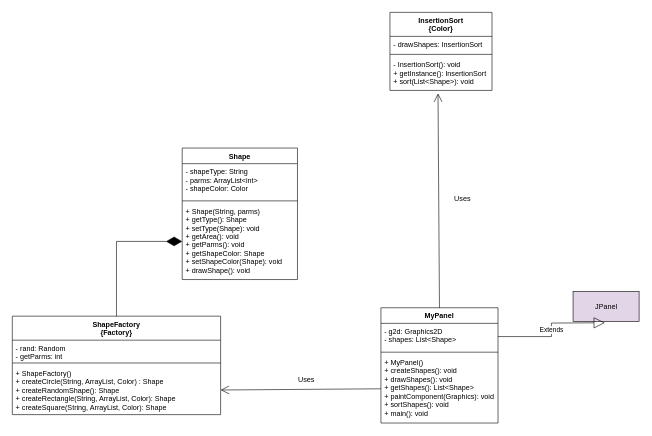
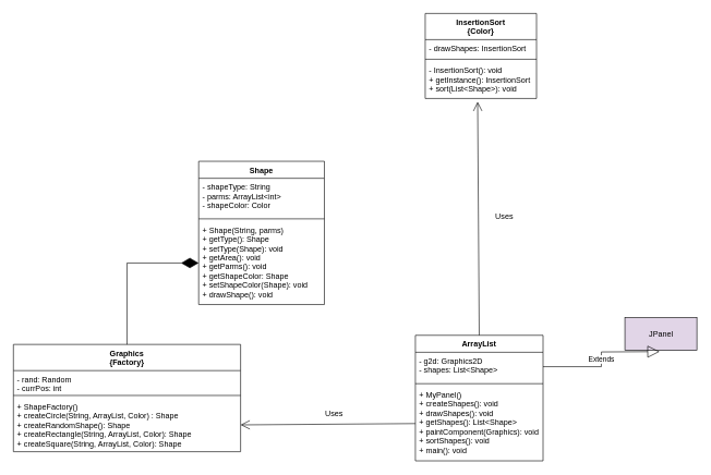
  <mxCell id="0" />
  <mxCell id="1" parent="0" />
  <mxCell id="2" value="" style="text;strokeColor=none;fillColor=none;align=left;verticalAlign=middle;spacingTop=-1;spacingLeft=4;spacingRight=4;rotatable=0;labelPosition=right;points=[];portConstraint=eastwest;" parent="1" vertex="1"><mxGeometry x="181" y="56" width="20" height="14" as="geometry" /></mxCell>
  <mxCell id="3" value="InsertionSort&#10;{Color}" style="swimlane;fontStyle=1;align=center;verticalAlign=top;childLayout=stackLayout;horizontal=1;startSize=40;horizontalStack=0;resizeParent=1;resizeParentMax=0;resizeLast=0;collapsible=1;marginBottom=0;" parent="1" vertex="1"><mxGeometry x="649" y="20" width="170" height="130" as="geometry" /></mxCell>
  <mxCell id="4" value="- drawShapes: InsertionSort" style="text;strokeColor=none;fillColor=none;align=left;verticalAlign=top;spacingLeft=4;spacingRight=4;overflow=hidden;rotatable=0;points=[[0,0.5],[1,0.5]];portConstraint=eastwest;" parent="3" vertex="1"><mxGeometry y="40" width="170" height="26" as="geometry" /></mxCell>
  <mxCell id="5" value="" style="line;strokeWidth=1;fillColor=none;align=left;verticalAlign=middle;spacingTop=-1;spacingLeft=3;spacingRight=3;rotatable=0;labelPosition=right;points=[];portConstraint=eastwest;" parent="3" vertex="1"><mxGeometry y="66" width="170" height="8" as="geometry" /></mxCell>
  <mxCell id="6" value="- InsertionSort(): void&#10;+ getInstance(): InsertionSort&#10;+ sort(List&lt;Shape&gt;): void&#10;" style="text;strokeColor=none;fillColor=none;align=left;verticalAlign=top;spacingLeft=4;spacingRight=4;overflow=hidden;rotatable=0;points=[[0,0.5],[1,0.5]];portConstraint=eastwest;" parent="3" vertex="1"><mxGeometry y="74" width="170" height="56" as="geometry" /></mxCell>
- <mxCell id="7" value="ShapeFactory&#10;{Factory}" style="swimlane;fontStyle=1;align=center;verticalAlign=top;childLayout=stackLayout;horizontal=1;startSize=40;horizontalStack=0;resizeParent=1;resizeParentMax=0;resizeLast=0;collapsible=1;marginBottom=0;" parent="1" vertex="1"><mxGeometry x="20" y="526" width="347" height="164" as="geometry" /></mxCell>
- <mxCell id="8" value="- rand: Random&#10;- getParms: int" style="text;strokeColor=none;fillColor=none;align=left;verticalAlign=top;spacingLeft=4;spacingRight=4;overflow=hidden;rotatable=0;points=[[0,0.5],[1,0.5]];portConstraint=eastwest;" parent="7" vertex="1"><mxGeometry y="40" width="347" height="34" as="geometry" /></mxCell>
+ <mxCell id="7" value="Graphics&#10;{Factory}" style="swimlane;fontStyle=1;align=center;verticalAlign=top;childLayout=stackLayout;horizontal=1;startSize=40;horizontalStack=0;resizeParent=1;resizeParentMax=0;resizeLast=0;collapsible=1;marginBottom=0;" parent="1" vertex="1"><mxGeometry x="20" y="526" width="347" height="164" as="geometry" /></mxCell>
+ <mxCell id="8" value="- rand: Random&#10;- currPos: int" style="text;strokeColor=none;fillColor=none;align=left;verticalAlign=top;spacingLeft=4;spacingRight=4;overflow=hidden;rotatable=0;points=[[0,0.5],[1,0.5]];portConstraint=eastwest;" parent="7" vertex="1"><mxGeometry y="40" width="347" height="34" as="geometry" /></mxCell>
  <mxCell id="9" value="" style="line;strokeWidth=1;fillColor=none;align=left;verticalAlign=middle;spacingTop=-1;spacingLeft=3;spacingRight=3;rotatable=0;labelPosition=right;points=[];portConstraint=eastwest;" parent="7" vertex="1"><mxGeometry y="74" width="347" height="8" as="geometry" /></mxCell>
  <mxCell id="10" value="+ ShapeFactory()&#10;+ createCircle(String, ArrayList, Color) : Shape&#10;+ createRandomShape(): Shape&#10;+ createRectangle(String, ArrayList, Color): Shape&#10;+ createSquare(String, ArrayList, Color): Shape" style="text;strokeColor=none;fillColor=none;align=left;verticalAlign=top;spacingLeft=4;spacingRight=4;overflow=hidden;rotatable=0;points=[[0,0.5],[1,0.5]];portConstraint=eastwest;" parent="7" vertex="1"><mxGeometry y="82" width="347" height="82" as="geometry" /></mxCell>
- <mxCell id="11" value="MyPanel" style="swimlane;fontStyle=1;align=center;verticalAlign=top;childLayout=stackLayout;horizontal=1;startSize=26;horizontalStack=0;resizeParent=1;resizeParentMax=0;resizeLast=0;collapsible=1;marginBottom=0;" parent="1" vertex="1"><mxGeometry x="634" y="512" width="195" height="192" as="geometry" /></mxCell>
+ <mxCell id="11" value="ArrayList" style="swimlane;fontStyle=1;align=center;verticalAlign=top;childLayout=stackLayout;horizontal=1;startSize=26;horizontalStack=0;resizeParent=1;resizeParentMax=0;resizeLast=0;collapsible=1;marginBottom=0;" parent="1" vertex="1"><mxGeometry x="634" y="512" width="195" height="192" as="geometry" /></mxCell>
  <mxCell id="12" value="- g2d: Graphics2D&#10;- shapes: List&lt;Shape&gt; " style="text;strokeColor=none;fillColor=none;align=left;verticalAlign=top;spacingLeft=4;spacingRight=4;overflow=hidden;rotatable=0;points=[[0,0.5],[1,0.5]];portConstraint=eastwest;" parent="11" vertex="1"><mxGeometry y="26" width="195" height="44" as="geometry" /></mxCell>
  <mxCell id="13" value="" style="line;strokeWidth=1;fillColor=none;align=left;verticalAlign=middle;spacingTop=-1;spacingLeft=3;spacingRight=3;rotatable=0;labelPosition=right;points=[];portConstraint=eastwest;" parent="11" vertex="1"><mxGeometry y="70" width="195" height="8" as="geometry" /></mxCell>
  <mxCell id="14" value="+ MyPanel()&#10;+ createShapes(): void&#10;+ drawShapes(): void&#10;+ getShapes(): List&lt;Shape&gt;&#10;+ paintComponent(Graphics): void&#10;+ sortShapes(): void&#10;+ main(): void&#10;" style="text;strokeColor=none;fillColor=none;align=left;verticalAlign=top;spacingLeft=4;spacingRight=4;overflow=hidden;rotatable=0;points=[[0,0.5],[1,0.5]];portConstraint=eastwest;" parent="11" vertex="1"><mxGeometry y="78" width="195" height="114" as="geometry" /></mxCell>
  <mxCell id="15" value="" style="endArrow=open;endFill=1;endSize=12;html=1;exitX=0.5;exitY=0;exitDx=0;exitDy=0;entryX=0.471;entryY=1.089;entryDx=0;entryDy=0;entryPerimeter=0;" parent="1" source="11" target="6" edge="1"><mxGeometry width="160" relative="1" as="geometry"><mxPoint x="697" y="253" as="sourcePoint" /><mxPoint x="857" y="253" as="targetPoint" /></mxGeometry></mxCell>
  <mxCell id="16" value="" style="endArrow=open;endFill=1;endSize=12;html=1;exitX=0;exitY=0.5;exitDx=0;exitDy=0;entryX=1;entryY=0.5;entryDx=0;entryDy=0;" parent="1" source="14" target="10" edge="1"><mxGeometry width="160" relative="1" as="geometry"><mxPoint x="339" y="559" as="sourcePoint" /><mxPoint x="499" y="559" as="targetPoint" /></mxGeometry></mxCell>
  <mxCell id="17" value="Uses" style="text;html=1;strokeColor=none;fillColor=none;align=center;verticalAlign=middle;whiteSpace=wrap;rounded=0;" parent="1" vertex="1"><mxGeometry x="480" y="617" width="60" height="30" as="geometry" /></mxCell>
  <mxCell id="18" value="Uses" style="text;html=1;strokeColor=none;fillColor=none;align=center;verticalAlign=middle;whiteSpace=wrap;rounded=0;" parent="1" vertex="1"><mxGeometry x="740" y="316" width="60" height="30" as="geometry" /></mxCell>
  <mxCell id="19" value="JPanel" style="html=1;fillColor=#e1d5e7;" parent="1" vertex="1"><mxGeometry x="954" y="485" width="110" height="50" as="geometry" /></mxCell>
  <mxCell id="20" value="Extends" style="endArrow=block;endSize=16;endFill=0;html=1;rounded=0;edgeStyle=orthogonalEdgeStyle;exitX=1;exitY=0.5;exitDx=0;exitDy=0;entryX=0;entryY=0.5;entryDx=0;entryDy=0;" parent="1" source="12" edge="1"><mxGeometry width="160" relative="1" as="geometry"><mxPoint x="794" y="469" as="sourcePoint" /><mxPoint x="1007" y="537" as="targetPoint" /></mxGeometry></mxCell>
  <mxCell id="21" value="Shape&#10;" style="swimlane;fontStyle=1;align=center;verticalAlign=top;childLayout=stackLayout;horizontal=1;startSize=26;horizontalStack=0;resizeParent=1;resizeParentMax=0;resizeLast=0;collapsible=1;marginBottom=0;" vertex="1" parent="1"><mxGeometry x="303" y="246" width="192" height="219" as="geometry" /></mxCell>
  <mxCell id="22" value="- shapeType: String&#10;- parms: ArrayList&lt;int&gt;&#10;- shapeColor: Color" style="text;strokeColor=none;fillColor=none;align=left;verticalAlign=top;spacingLeft=4;spacingRight=4;overflow=hidden;rotatable=0;points=[[0,0.5],[1,0.5]];portConstraint=eastwest;" vertex="1" parent="21"><mxGeometry y="26" width="192" height="58" as="geometry" /></mxCell>
  <mxCell id="23" value="" style="line;strokeWidth=1;fillColor=none;align=left;verticalAlign=middle;spacingTop=-1;spacingLeft=3;spacingRight=3;rotatable=0;labelPosition=right;points=[];portConstraint=eastwest;" vertex="1" parent="21"><mxGeometry y="84" width="192" height="8" as="geometry" /></mxCell>
  <mxCell id="24" value="+ Shape(String, parms)&#10;+ getType(): Shape&#10;+ setType(Shape): void&#10;+ getArea(): void&#10;+ getParms(): void&#10;+ getShapeColor: Shape&#10;+ setShapeColor(Shape): void&#10;+ drawShape(): void" style="text;strokeColor=none;fillColor=none;align=left;verticalAlign=top;spacingLeft=4;spacingRight=4;overflow=hidden;rotatable=0;points=[[0,0.5],[1,0.5]];portConstraint=eastwest;" vertex="1" parent="21"><mxGeometry y="92" width="192" height="127" as="geometry" /></mxCell>
  <mxCell id="25" value="" style="endArrow=diamondThin;endFill=1;endSize=24;html=1;rounded=0;edgeStyle=orthogonalEdgeStyle;entryX=0;entryY=0.5;entryDx=0;entryDy=0;exitX=0.5;exitY=0;exitDx=0;exitDy=0;" edge="1" parent="1" source="7" target="24"><mxGeometry width="160" relative="1" as="geometry"><mxPoint x="52" y="470" as="sourcePoint" /><mxPoint x="212" y="470" as="targetPoint" /></mxGeometry></mxCell>
